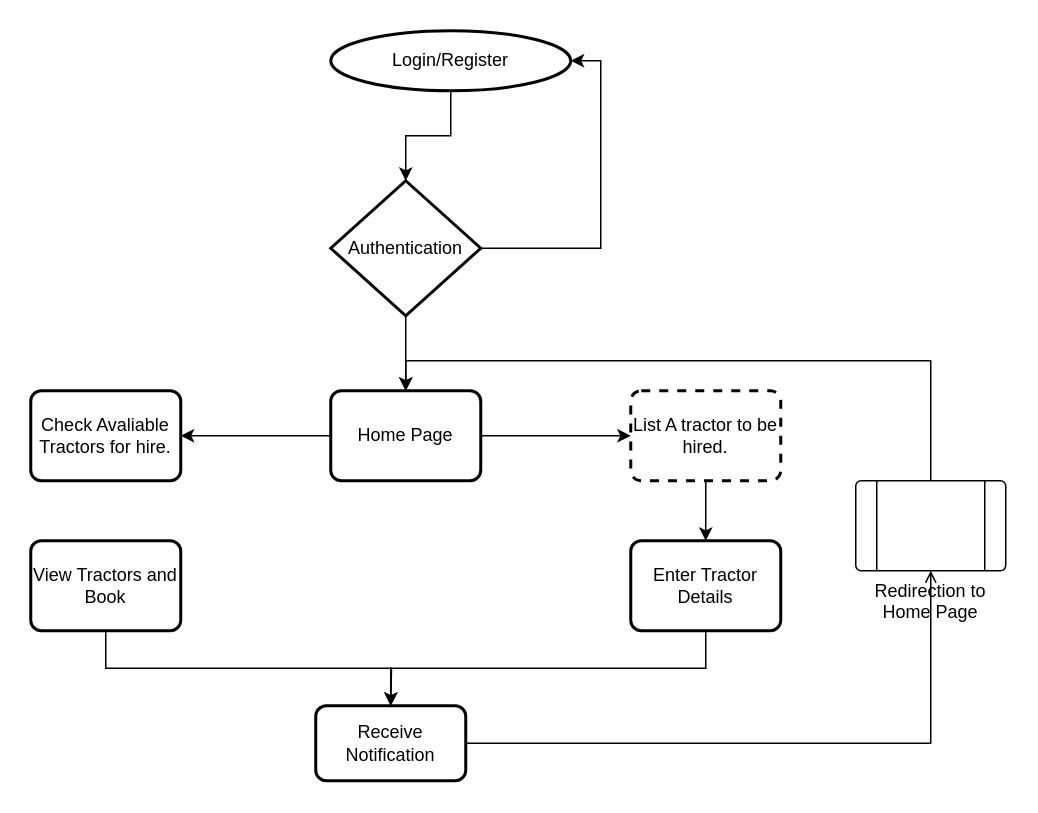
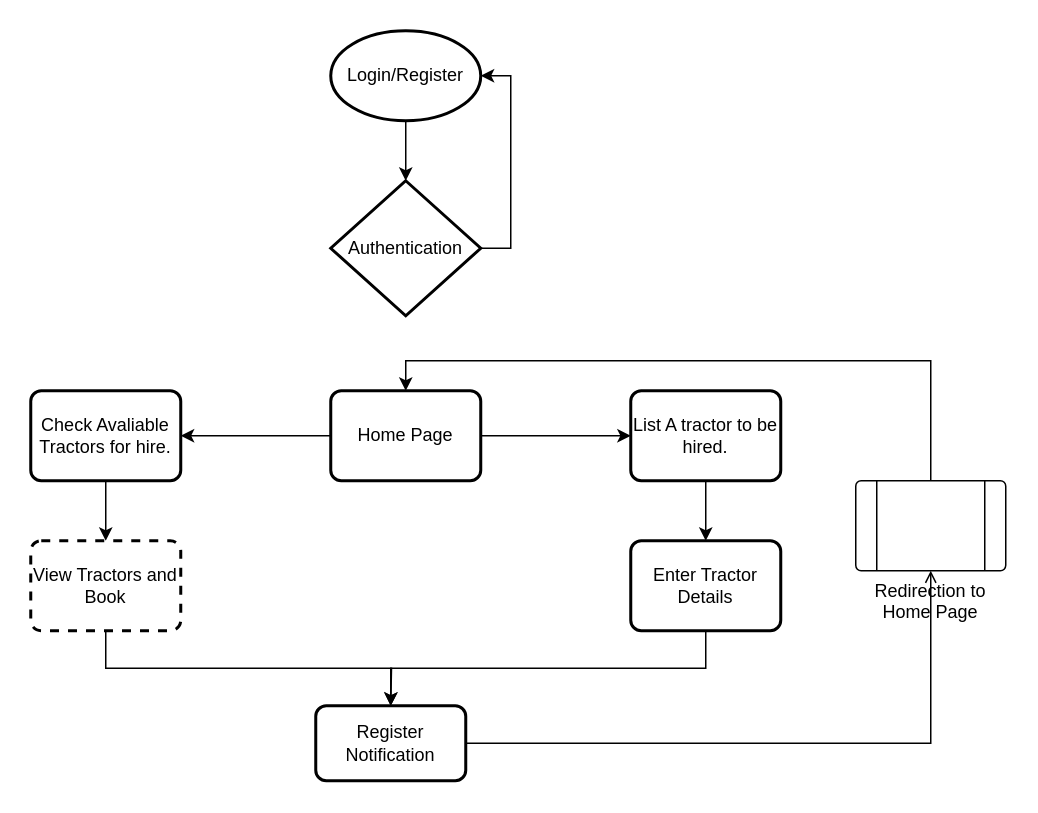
  <mxCell id="0" />
  <mxCell id="1" parent="0" />
  <mxCell id="2" style="edgeStyle=orthogonalEdgeStyle;rounded=0;orthogonalLoop=1;jettySize=auto;html=1;exitX=0.5;exitY=1;exitDx=0;exitDy=0;exitPerimeter=0;entryX=0.5;entryY=0;entryDx=0;entryDy=0;entryPerimeter=0;" edge="1" parent="1" source="3" target="6"><mxGeometry relative="1" as="geometry" /></mxCell>
- <mxCell id="3" value="Login/Register" style="strokeWidth=2;html=1;shape=mxgraph.flowchart.start_1;whiteSpace=wrap;" vertex="1" parent="1"><mxGeometry x="220" y="20" width="160" height="40" as="geometry" /></mxCell>
+ <mxCell id="3" value="Login/Register" style="strokeWidth=2;html=1;shape=mxgraph.flowchart.start_1;whiteSpace=wrap;" vertex="1" parent="1"><mxGeometry x="220" y="20" width="100" height="60" as="geometry" /></mxCell>
  <mxCell id="4" style="edgeStyle=orthogonalEdgeStyle;rounded=0;orthogonalLoop=1;jettySize=auto;html=1;exitX=1;exitY=0.5;exitDx=0;exitDy=0;exitPerimeter=0;entryX=1;entryY=0.5;entryDx=0;entryDy=0;entryPerimeter=0;" edge="1" parent="1" source="6" target="3"><mxGeometry relative="1" as="geometry" /></mxCell>
- <mxCell id="5" style="edgeStyle=orthogonalEdgeStyle;rounded=0;orthogonalLoop=1;jettySize=auto;html=1;exitX=0.5;exitY=1;exitDx=0;exitDy=0;exitPerimeter=0;entryX=0.5;entryY=0;entryDx=0;entryDy=0;" edge="1" parent="1" source="6" target="13"><mxGeometry relative="1" as="geometry" /></mxCell>
  <mxCell id="6" value="Authentication" style="strokeWidth=2;html=1;shape=mxgraph.flowchart.decision;whiteSpace=wrap;" vertex="1" parent="1"><mxGeometry x="220" y="120" width="100" height="90" as="geometry" /></mxCell>
+ <mxCell id="7" style="edgeStyle=orthogonalEdgeStyle;rounded=0;orthogonalLoop=1;jettySize=auto;html=1;exitX=0.5;exitY=1;exitDx=0;exitDy=0;entryX=0.5;entryY=0;entryDx=0;entryDy=0;" edge="1" parent="1" source="8" target="20"><mxGeometry relative="1" as="geometry" /></mxCell>
  <mxCell id="8" value="Check Avaliable Tractors for hire." style="rounded=1;whiteSpace=wrap;html=1;absoluteArcSize=1;arcSize=14;strokeWidth=2;" vertex="1" parent="1"><mxGeometry x="20" y="260" width="100" height="60" as="geometry" /></mxCell>
  <mxCell id="9" style="edgeStyle=orthogonalEdgeStyle;rounded=0;orthogonalLoop=1;jettySize=auto;html=1;exitX=0.5;exitY=1;exitDx=0;exitDy=0;" edge="1" parent="1" source="10" target="16"><mxGeometry relative="1" as="geometry" /></mxCell>
- <mxCell id="10" value="List A tractor to be hired." style="rounded=1;whiteSpace=wrap;html=1;absoluteArcSize=1;arcSize=14;strokeWidth=2;dashed=1;" vertex="1" parent="1"><mxGeometry x="420" y="260" width="100" height="60" as="geometry" /></mxCell>
+ <mxCell id="10" value="List A tractor to be hired." style="rounded=1;whiteSpace=wrap;html=1;absoluteArcSize=1;arcSize=14;strokeWidth=2;" vertex="1" parent="1"><mxGeometry x="420" y="260" width="100" height="60" as="geometry" /></mxCell>
  <mxCell id="11" style="edgeStyle=orthogonalEdgeStyle;rounded=0;orthogonalLoop=1;jettySize=auto;html=1;exitX=1;exitY=0.5;exitDx=0;exitDy=0;entryX=0;entryY=0.5;entryDx=0;entryDy=0;" edge="1" parent="1" source="13" target="10"><mxGeometry relative="1" as="geometry" /></mxCell>
  <mxCell id="12" style="edgeStyle=orthogonalEdgeStyle;rounded=0;orthogonalLoop=1;jettySize=auto;html=1;exitX=0;exitY=0.5;exitDx=0;exitDy=0;entryX=1;entryY=0.5;entryDx=0;entryDy=0;" edge="1" parent="1" source="13" target="8"><mxGeometry relative="1" as="geometry" /></mxCell>
  <mxCell id="13" value="Home Page" style="rounded=1;whiteSpace=wrap;html=1;absoluteArcSize=1;arcSize=14;strokeWidth=2;" vertex="1" parent="1"><mxGeometry x="220" y="260" width="100" height="60" as="geometry" /></mxCell>
  <mxCell id="14" style="edgeStyle=orthogonalEdgeStyle;rounded=0;orthogonalLoop=1;jettySize=auto;html=1;exitX=0.5;exitY=1;exitDx=0;exitDy=0;" edge="1" parent="1" source="8" target="8"><mxGeometry relative="1" as="geometry" /></mxCell>
  <mxCell id="15" style="edgeStyle=orthogonalEdgeStyle;rounded=0;orthogonalLoop=1;jettySize=auto;html=1;exitX=0.5;exitY=1;exitDx=0;exitDy=0;entryX=0.5;entryY=0;entryDx=0;entryDy=0;" edge="1" parent="1" source="16" target="18"><mxGeometry relative="1" as="geometry" /></mxCell>
  <mxCell id="16" value="Enter Tractor Details" style="rounded=1;whiteSpace=wrap;html=1;absoluteArcSize=1;arcSize=14;strokeWidth=2;" vertex="1" parent="1"><mxGeometry x="420" y="360" width="100" height="60" as="geometry" /></mxCell>
  <mxCell id="17" style="edgeStyle=orthogonalEdgeStyle;rounded=0;orthogonalLoop=1;jettySize=auto;html=1;exitX=1;exitY=0.5;exitDx=0;exitDy=0;endArrow=open;" edge="1" parent="1" source="18" target="22"><mxGeometry relative="1" as="geometry" /></mxCell>
- <mxCell id="18" value="Receive Notification" style="rounded=1;whiteSpace=wrap;html=1;absoluteArcSize=1;arcSize=14;strokeWidth=2;" vertex="1" parent="1"><mxGeometry x="210" y="470" width="100" height="50" as="geometry" /></mxCell>
+ <mxCell id="18" value="Register Notification" style="rounded=1;whiteSpace=wrap;html=1;absoluteArcSize=1;arcSize=14;strokeWidth=2;" vertex="1" parent="1"><mxGeometry x="210" y="470" width="100" height="50" as="geometry" /></mxCell>
  <mxCell id="19" style="edgeStyle=orthogonalEdgeStyle;rounded=0;orthogonalLoop=1;jettySize=auto;html=1;exitX=0.5;exitY=1;exitDx=0;exitDy=0;" edge="1" parent="1" source="20"><mxGeometry relative="1" as="geometry"><mxPoint x="260" y="470" as="targetPoint" /></mxGeometry></mxCell>
- <mxCell id="20" value="View Tractors and Book" style="rounded=1;whiteSpace=wrap;html=1;absoluteArcSize=1;arcSize=14;strokeWidth=2;" vertex="1" parent="1"><mxGeometry x="20" y="360" width="100" height="60" as="geometry" /></mxCell>
+ <mxCell id="20" value="View Tractors and Book" style="rounded=1;whiteSpace=wrap;html=1;absoluteArcSize=1;arcSize=14;strokeWidth=2;dashed=1;" vertex="1" parent="1"><mxGeometry x="20" y="360" width="100" height="60" as="geometry" /></mxCell>
  <mxCell id="21" style="edgeStyle=orthogonalEdgeStyle;rounded=0;orthogonalLoop=1;jettySize=auto;html=1;exitX=0.5;exitY=0;exitDx=0;exitDy=0;entryX=0.5;entryY=0;entryDx=0;entryDy=0;" edge="1" parent="1" source="22" target="13"><mxGeometry relative="1" as="geometry" /></mxCell>
  <mxCell id="22" value="Redirection to Home Page" style="verticalLabelPosition=bottom;verticalAlign=top;html=1;shape=process;whiteSpace=wrap;rounded=1;size=0.14;arcSize=6;" vertex="1" parent="1"><mxGeometry x="570" y="320" width="100" height="60" as="geometry" /></mxCell>
